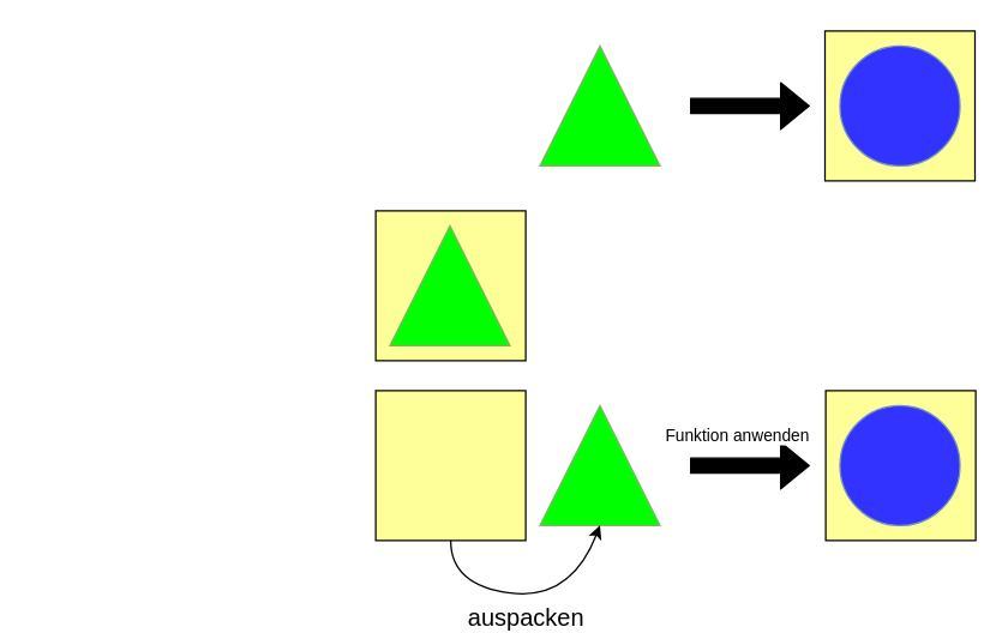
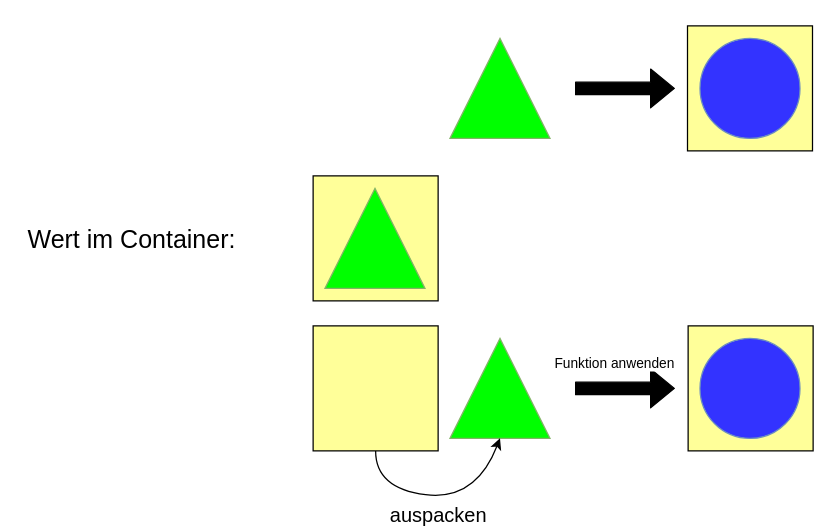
  <mxCell id="0" />
  <mxCell id="1" parent="0" />
  <mxCell id="2" value="" style="rounded=0;whiteSpace=wrap;html=1;align=left;labelBackgroundColor=#FFFF99;fillColor=#FFFF99;" vertex="1" parent="1"><mxGeometry x="550" y="260" width="100" height="100" as="geometry" /></mxCell>
  <mxCell id="3" value="" style="rounded=0;whiteSpace=wrap;html=1;align=left;labelBackgroundColor=#FFFF99;fillColor=#FFFF99;" vertex="1" parent="1"><mxGeometry x="549.5" y="20" width="100" height="100" as="geometry" /></mxCell>
  <mxCell id="4" value="" style="rounded=0;whiteSpace=wrap;html=1;align=left;labelBackgroundColor=#FFFF99;fillColor=#FFFF99;" parent="1" vertex="1"><mxGeometry x="250" y="140" width="100" height="100" as="geometry" /></mxCell>
  <mxCell id="5" value="" style="triangle;whiteSpace=wrap;html=1;rotation=-90;fillColor=#00FF00;strokeColor=#82b366;" parent="1" vertex="1"><mxGeometry x="359.5" y="270" width="80" height="80" as="geometry" /></mxCell>
  <mxCell id="6" value="" style="ellipse;whiteSpace=wrap;html=1;aspect=fixed;fillColor=#3333FF;strokeColor=#6c8ebf;" parent="1" vertex="1"><mxGeometry x="559.5" y="270" width="80" height="80" as="geometry" /></mxCell>
  <mxCell id="7" value="Funktion anwenden" style="shape=flexArrow;endArrow=classic;html=1;fillColor=#000000;" parent="1" edge="1"><mxGeometry x="-0.237" y="20" width="50" height="50" relative="1" as="geometry"><mxPoint x="459.5" y="310" as="sourcePoint" /><mxPoint x="539.5" y="310" as="targetPoint" /><mxPoint as="offset" /></mxGeometry></mxCell>
+ <mxCell id="8" value="&lt;font style=&quot;font-size: 20px&quot;&gt;Wert im Container:&lt;/font&gt;" style="text;html=1;strokeColor=none;fillColor=none;align=left;verticalAlign=middle;whiteSpace=wrap;rounded=0;" parent="1" vertex="1"><mxGeometry x="20" y="180" width="200" height="20" as="geometry" /></mxCell>
  <mxCell id="9" value="" style="triangle;whiteSpace=wrap;html=1;rotation=-90;fillColor=#00FF00;strokeColor=#82b366;" parent="1" vertex="1"><mxGeometry x="259.5" y="150" width="80" height="80" as="geometry" /></mxCell>
  <mxCell id="10" value="" style="rounded=0;whiteSpace=wrap;html=1;align=left;labelBackgroundColor=#FFFF99;fillColor=#FFFF99;" parent="1" vertex="1"><mxGeometry x="250" y="260" width="100" height="100" as="geometry" /></mxCell>
  <mxCell id="11" value="" style="triangle;whiteSpace=wrap;html=1;rotation=-90;fillColor=#00FF00;strokeColor=#82b366;" parent="1" vertex="1"><mxGeometry x="359.5" y="30" width="80" height="80" as="geometry" /></mxCell>
  <mxCell id="12" value="" style="ellipse;whiteSpace=wrap;html=1;aspect=fixed;fillColor=#3333FF;strokeColor=#6c8ebf;" parent="1" vertex="1"><mxGeometry x="559.5" y="30" width="80" height="80" as="geometry" /></mxCell>
  <mxCell id="13" value="" style="shape=flexArrow;endArrow=classic;html=1;fillColor=#000000;" parent="1" edge="1"><mxGeometry width="50" height="50" relative="1" as="geometry"><mxPoint x="459.5" y="70" as="sourcePoint" /><mxPoint x="539.5" y="70" as="targetPoint" /></mxGeometry></mxCell>
  <mxCell id="14" value="" style="curved=1;endArrow=classic;html=1;fillColor=#000000;exitX=0.5;exitY=1;exitDx=0;exitDy=0;entryX=0;entryY=0.5;entryDx=0;entryDy=0;" parent="1" source="10" target="5" edge="1"><mxGeometry width="50" height="50" relative="1" as="geometry"><mxPoint x="330" y="470" as="sourcePoint" /><mxPoint x="380" y="420" as="targetPoint" /><Array as="points"><mxPoint x="300" y="390" /><mxPoint x="380" y="400" /></Array></mxGeometry></mxCell>
  <mxCell id="15" value="&lt;font style=&quot;font-size: 16px&quot;&gt;auspacken&lt;/font&gt;" style="text;html=1;resizable=0;points=[];align=center;verticalAlign=middle;labelBackgroundColor=#ffffff;" parent="14" vertex="1" connectable="0"><mxGeometry x="-0.367" y="1" relative="1" as="geometry"><mxPoint x="28" y="18.5" as="offset" /></mxGeometry></mxCell>
